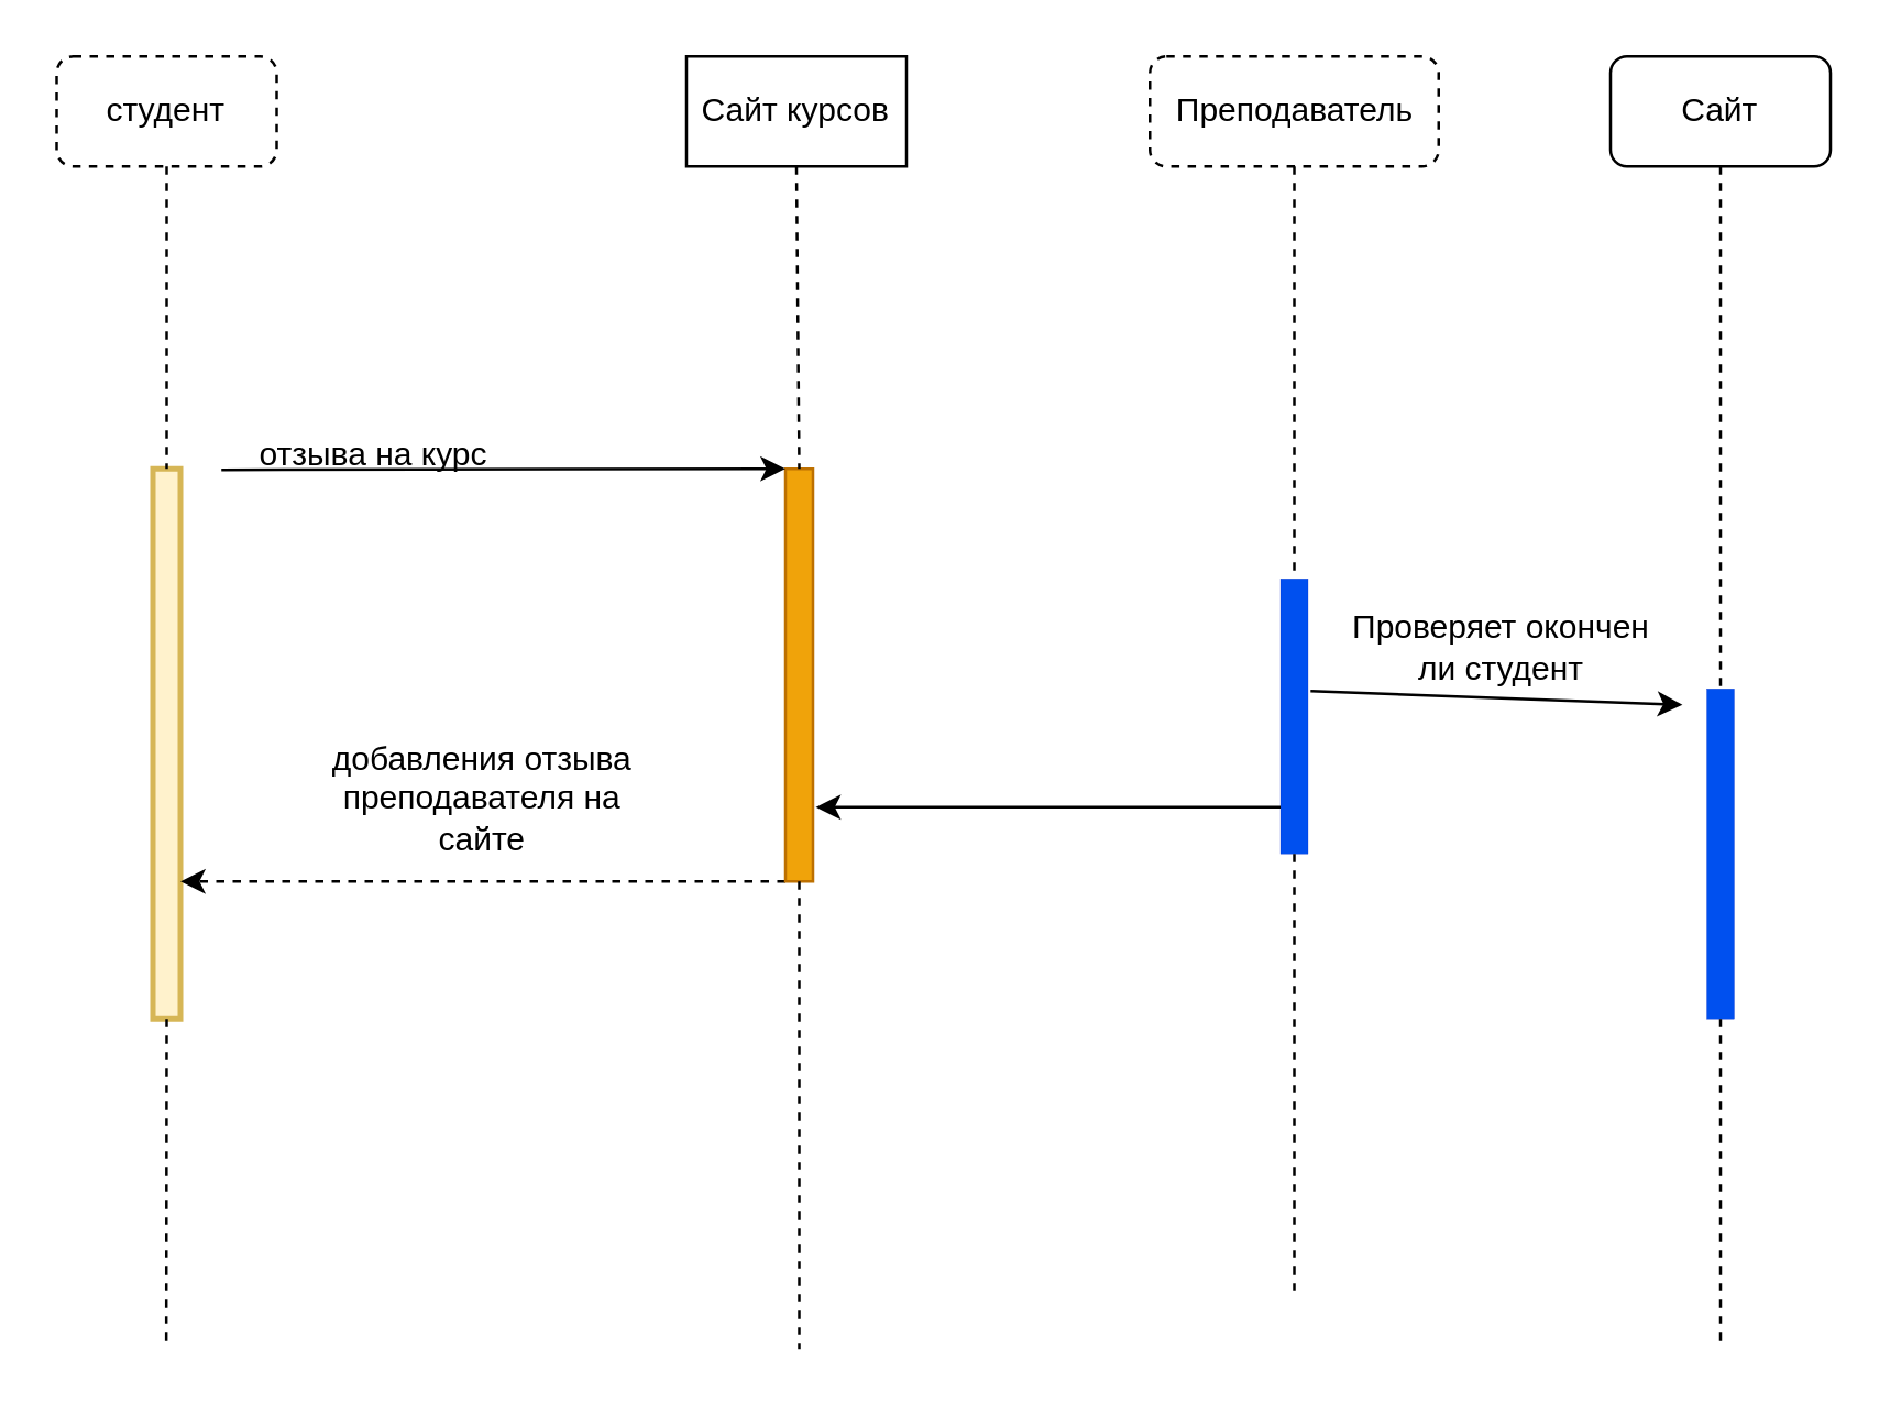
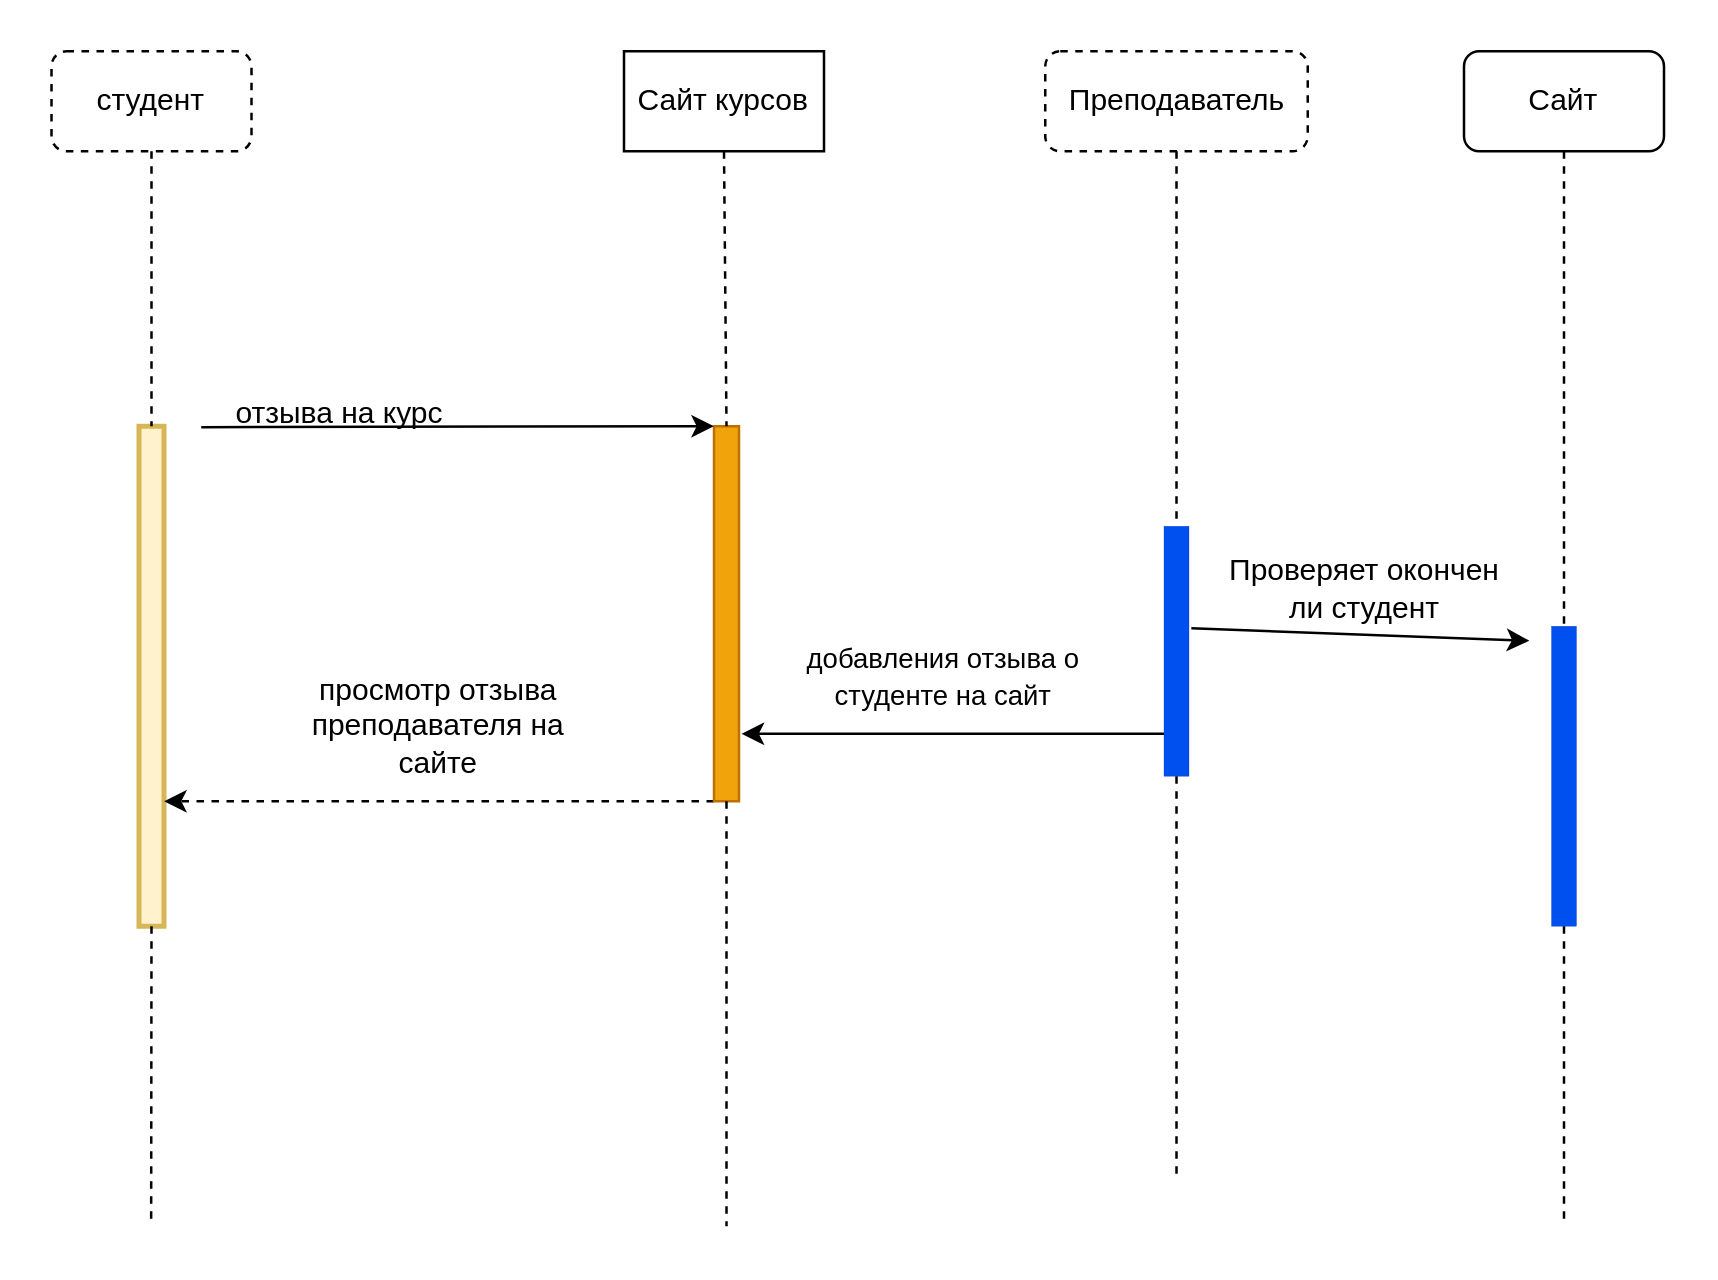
  <mxCell id="0" />
  <mxCell id="1" parent="0" />
  <mxCell id="2" value="" style="rounded=0;whiteSpace=wrap;html=1;fillColor=#fff2cc;strokeColor=#d6b656;strokeWidth=2;" parent="1" vertex="1"><mxGeometry x="55" y="170" width="10" height="200" as="geometry" /></mxCell>
  <mxCell id="3" value="Преподаватель" style="rounded=1;whiteSpace=wrap;html=1;strokeWidth=1;dashed=1;" parent="1" vertex="1"><mxGeometry x="417.5" y="20" width="105" height="40" as="geometry" /></mxCell>
  <mxCell id="4" value="&lt;span style=&quot;color: rgba(0, 0, 0, 0); font-family: monospace; font-size: 0px; text-align: start;&quot;&gt;%3CmxGraphModel%3E%3Croot%3E%3CmxCell%20id%3D%220%22%2F%3E%3CmxCell%20id%3D%221%22%20parent%3D%220%22%2F%3E%3CmxCell%20id%3D%222%22%20value%3D%221.2.%20%D0%9A%D0%BD%D0%B8%D0%B3%D0%B0%20%D0%B8%D0%B4%D0%B5%D1%82%20%D0%B1%D0%B8%D0%B1%D0%BB%D0%B8%D0%BE%D1%82%D0%B5%D0%BA%D0%B0%D1%80%D1%8E%22%20style%3D%22text%3Bhtml%3D1%3Balign%3Dcenter%3BverticalAlign%3Dmiddle%3Bresizable%3D0%3Bpoints%3D%5B%5D%3Bautosize%3D1%3BstrokeColor%3Dnone%3BfillColor%3Dnone%3B%22%20vertex%3D%221%22%20parent%3D%221%22%3E%3CmxGeometry%20x%3D%22375%22%20y%3D%22485%22%20width%3D%22190%22%20height%3D%2230%22%20as%3D%22geometry%22%2F%3E%3C%2FmxCell%3E%3C%2Froot%3E%3C%2FmxGraphModel%3E&lt;/span&gt;&lt;span style=&quot;color: rgba(0, 0, 0, 0); font-family: monospace; font-size: 0px; text-align: start;&quot;&gt;%3CmxGraphModel%3E%3Croot%3E%3CmxCell%20id%3D%220%22%2F%3E%3CmxCell%20id%3D%221%22%20parent%3D%220%22%2F%3E%3CmxCell%20id%3D%222%22%20value%3D%221.2.%20%D0%9A%D0%BD%D0%B8%D0%B3%D0%B0%20%D0%B8%D0%B4%D0%B5%D1%82%20%D0%B1%D0%B8%D0%B1%D0%BB%D0%B8%D0%BE%D1%82%D0%B5%D0%BA%D0%B0%D1%80%D1%8E%22%20style%3D%22text%3Bhtml%3D1%3Balign%3Dcenter%3BverticalAlign%3Dmiddle%3Bresizable%3D0%3Bpoints%3D%5B%5D%3Bautosize%3D1%3BstrokeColor%3Dnone%3BfillColor%3Dnone%3B%22%20vertex%3D%221%22%20parent%3D%221%22%3E%3CmxGeometry%20x%3D%22375%22%20y%3D%22485%22%20width%3D%22190%22%20height%3D%2230%22%20as%3D%22geometry%22%2F%3E%3C%2FmxCell%3E%3C%2Froot%3E%3C%2FmxGraphModel%3E&lt;/span&gt;" style="rounded=0;whiteSpace=wrap;html=1;fillColor=#0050ef;strokeColor=#001DBC;strokeWidth=0;fontColor=#ffffff;" parent="1" vertex="1"><mxGeometry x="465" y="210" width="10" height="100" as="geometry" /></mxCell>
  <mxCell id="5" style="edgeStyle=orthogonalEdgeStyle;rounded=0;orthogonalLoop=1;jettySize=auto;html=1;entryX=1;entryY=0.75;entryDx=0;entryDy=0;dashed=1;" parent="1" source="6" target="2" edge="1"><mxGeometry relative="1" as="geometry"><Array as="points"><mxPoint x="225" y="320" /><mxPoint x="225" y="320" /></Array></mxGeometry></mxCell>
  <mxCell id="6" value="" style="rounded=0;whiteSpace=wrap;html=1;fillColor=#f0a30a;strokeColor=#BD7000;strokeWidth=1;fontColor=#000000;" parent="1" vertex="1"><mxGeometry x="285" y="170" width="10" height="150" as="geometry" /></mxCell>
  <mxCell id="7" value="" style="endArrow=classic;html=1;rounded=0;entryX=0;entryY=0;entryDx=0;entryDy=0;exitX=-0.001;exitY=0.679;exitDx=0;exitDy=0;exitPerimeter=0;" parent="1" source="8" target="6" edge="1"><mxGeometry width="50" height="50" relative="1" as="geometry"><mxPoint x="135" y="250" as="sourcePoint" /><mxPoint x="395" y="280" as="targetPoint" /></mxGeometry></mxCell>
  <mxCell id="8" value="отзыва на курс" style="text;html=1;align=center;verticalAlign=middle;resizable=0;points=[];autosize=1;strokeColor=none;fillColor=none;" parent="1" vertex="1"><mxGeometry x="80" y="150" width="110" height="30" as="geometry" /></mxCell>
  <mxCell id="9" value="" style="endArrow=none;dashed=1;html=1;rounded=0;exitX=0.5;exitY=1;exitDx=0;exitDy=0;entryX=0.5;entryY=0;entryDx=0;entryDy=0;" parent="1" source="14" target="6" edge="1"><mxGeometry width="50" height="50" relative="1" as="geometry"><mxPoint x="295" y="90" as="sourcePoint" /><mxPoint x="295" y="170" as="targetPoint" /></mxGeometry></mxCell>
  <mxCell id="10" value="Сайт" style="rounded=1;whiteSpace=wrap;html=1;strokeWidth=1;" parent="1" vertex="1"><mxGeometry x="585" y="20" width="80" height="40" as="geometry" /></mxCell>
  <mxCell id="11" value="&lt;span style=&quot;color: rgba(0, 0, 0, 0); font-family: monospace; font-size: 0px; text-align: start;&quot;&gt;%3CmxGraphModel%3E%3Croot%3E%3CmxCell%20id%3D%220%22%2F%3E%3CmxCell%20id%3D%221%22%20parent%3D%220%22%2F%3E%3CmxCell%20id%3D%222%22%20value%3D%221.2.%20%D0%9A%D0%BD%D0%B8%D0%B3%D0%B0%20%D0%B8%D0%B4%D0%B5%D1%82%20%D0%B1%D0%B8%D0%B1%D0%BB%D0%B8%D0%BE%D1%82%D0%B5%D0%BA%D0%B0%D1%80%D1%8E%22%20style%3D%22text%3Bhtml%3D1%3Balign%3Dcenter%3BverticalAlign%3Dmiddle%3Bresizable%3D0%3Bpoints%3D%5B%5D%3Bautosize%3D1%3BstrokeColor%3Dnone%3BfillColor%3Dnone%3B%22%20vertex%3D%221%22%20parent%3D%221%22%3E%3CmxGeometry%20x%3D%22375%22%20y%3D%22485%22%20width%3D%22190%22%20height%3D%2230%22%20as%3D%22geometry%22%2F%3E%3C%2FmxCell%3E%3C%2Froot%3E%3C%2FmxGraphModel%3E&lt;/span&gt;&lt;span style=&quot;color: rgba(0, 0, 0, 0); font-family: monospace; font-size: 0px; text-align: start;&quot;&gt;%3CmxGraphModel%3E%3Croot%3E%3CmxCell%20id%3D%220%22%2F%3E%3CmxCell%20id%3D%221%22%20parent%3D%220%22%2F%3E%3CmxCell%20id%3D%222%22%20value%3D%221.2.%20%D0%9A%D0%BD%D0%B8%D0%B3%D0%B0%20%D0%B8%D0%B4%D0%B5%D1%82%20%D0%B1%D0%B8%D0%B1%D0%BB%D0%B8%D0%BE%D1%82%D0%B5%D0%BA%D0%B0%D1%80%D1%8E%22%20style%3D%22text%3Bhtml%3D1%3Balign%3Dcenter%3BverticalAlign%3Dmiddle%3Bresizable%3D0%3Bpoints%3D%5B%5D%3Bautosize%3D1%3BstrokeColor%3Dnone%3BfillColor%3Dnone%3B%22%20vertex%3D%221%22%20parent%3D%221%22%3E%3CmxGeometry%20x%3D%22375%22%20y%3D%22485%22%20width%3D%22190%22%20height%3D%2230%22%20as%3D%22geometry%22%2F%3E%3C%2FmxCell%3E%3C%2Froot%3E%3C%2FmxGraphModel%3E&lt;/span&gt;" style="rounded=0;whiteSpace=wrap;html=1;fillColor=#0050ef;strokeColor=#001DBC;strokeWidth=0;fontColor=#ffffff;" parent="1" vertex="1"><mxGeometry x="620" y="250" width="10" height="120" as="geometry" /></mxCell>
  <mxCell id="12" value="" style="endArrow=classic;html=1;rounded=0;entryX=1.009;entryY=1.02;entryDx=0;entryDy=0;exitX=1.093;exitY=0.408;exitDx=0;exitDy=0;exitPerimeter=0;entryPerimeter=0;" parent="1" source="4" target="13" edge="1"><mxGeometry width="50" height="50" relative="1" as="geometry"><mxPoint x="495" y="390" as="sourcePoint" /><mxPoint x="655" y="400" as="targetPoint" /></mxGeometry></mxCell>
  <mxCell id="13" value="Проверяет окончен &lt;br&gt;ли студент" style="text;html=1;align=center;verticalAlign=middle;resizable=0;points=[];autosize=1;strokeColor=none;fillColor=none;" parent="1" vertex="1"><mxGeometry x="480" y="215" width="130" height="40" as="geometry" /></mxCell>
  <mxCell id="14" value="Сайт курсов" style="whiteSpace=wrap;html=1;strokeWidth=1;rounded=0;" parent="1" vertex="1"><mxGeometry x="249" y="20" width="80" height="40" as="geometry" /></mxCell>
  <mxCell id="15" value="студент" style="rounded=1;whiteSpace=wrap;html=1;strokeWidth=1;dashed=1;" parent="1" vertex="1"><mxGeometry x="20" y="20" width="80" height="40" as="geometry" /></mxCell>
  <mxCell id="16" value="" style="endArrow=none;dashed=1;html=1;rounded=0;exitX=0.5;exitY=1;exitDx=0;exitDy=0;entryX=0.5;entryY=0;entryDx=0;entryDy=0;" parent="1" source="15" target="2" edge="1"><mxGeometry width="50" height="50" relative="1" as="geometry"><mxPoint x="59.41" y="60" as="sourcePoint" /><mxPoint x="60.41" y="170" as="targetPoint" /></mxGeometry></mxCell>
  <mxCell id="17" value="" style="endArrow=none;dashed=1;html=1;rounded=0;exitX=0.5;exitY=1;exitDx=0;exitDy=0;entryX=0.5;entryY=0;entryDx=0;entryDy=0;" parent="1" source="2" edge="1"><mxGeometry width="50" height="50" relative="1" as="geometry"><mxPoint x="59.86" y="380" as="sourcePoint" /><mxPoint x="59.86" y="490" as="targetPoint" /></mxGeometry></mxCell>
  <mxCell id="18" value="" style="endArrow=none;dashed=1;html=1;rounded=0;exitX=0.5;exitY=1;exitDx=0;exitDy=0;entryX=0.5;entryY=0;entryDx=0;entryDy=0;" parent="1" source="3" target="4" edge="1"><mxGeometry width="50" height="50" relative="1" as="geometry"><mxPoint x="470" y="70" as="sourcePoint" /><mxPoint x="471" y="180" as="targetPoint" /></mxGeometry></mxCell>
  <mxCell id="19" value="" style="endArrow=none;dashed=1;html=1;rounded=0;exitX=0.5;exitY=1;exitDx=0;exitDy=0;" parent="1" source="6" edge="1"><mxGeometry width="50" height="50" relative="1" as="geometry"><mxPoint x="285" y="379" as="sourcePoint" /><mxPoint x="290" y="490" as="targetPoint" /></mxGeometry></mxCell>
  <mxCell id="20" value="" style="endArrow=none;dashed=1;html=1;rounded=0;entryX=0.5;entryY=0;entryDx=0;entryDy=0;exitX=0.5;exitY=1;exitDx=0;exitDy=0;" parent="1" source="10" target="11" edge="1"><mxGeometry width="50" height="50" relative="1" as="geometry"><mxPoint x="645" y="80" as="sourcePoint" /><mxPoint x="650" y="230" as="targetPoint" /></mxGeometry></mxCell>
  <mxCell id="21" value="" style="endArrow=none;dashed=1;html=1;rounded=0;exitX=0.5;exitY=1;exitDx=0;exitDy=0;" parent="1" source="11" edge="1"><mxGeometry width="50" height="50" relative="1" as="geometry"><mxPoint x="620" y="400" as="sourcePoint" /><mxPoint x="625" y="490" as="targetPoint" /></mxGeometry></mxCell>
  <mxCell id="22" value="" style="endArrow=none;dashed=1;html=1;rounded=0;exitX=0.5;exitY=1;exitDx=0;exitDy=0;" parent="1" edge="1"><mxGeometry width="50" height="50" relative="1" as="geometry"><mxPoint x="470" y="310" as="sourcePoint" /><mxPoint x="470" y="469" as="targetPoint" /></mxGeometry></mxCell>
  <mxCell id="23" style="edgeStyle=orthogonalEdgeStyle;rounded=0;orthogonalLoop=1;jettySize=auto;html=1;entryX=1.1;entryY=0.82;entryDx=0;entryDy=0;entryPerimeter=0;" parent="1" source="4" target="6" edge="1"><mxGeometry relative="1" as="geometry"><Array as="points"><mxPoint x="425" y="293" /><mxPoint x="425" y="293" /></Array></mxGeometry></mxCell>
- <mxCell id="25" value="добавления отзыва преподавателя на сайте" style="rounded=0;whiteSpace=wrap;html=1;fillColor=none;strokeColor=none;" parent="1" vertex="1"><mxGeometry x="115" y="260" width="120" height="60" as="geometry" /></mxCell>
+ <mxCell id="24" value="&lt;span style=&quot;font-size: 11px; text-wrap-mode: nowrap; background-color: rgb(255, 255, 255);&quot;&gt;добавления отзыва о &lt;br&gt;студенте на сайт&lt;/span&gt;" style="rounded=0;whiteSpace=wrap;html=1;fillColor=none;strokeColor=none;" parent="1" vertex="1"><mxGeometry x="299" y="220" width="156" height="100" as="geometry" /></mxCell>
+ <mxCell id="25" value="просмотр отзыва преподавателя на сайте" style="rounded=0;whiteSpace=wrap;html=1;fillColor=none;strokeColor=none;" parent="1" vertex="1"><mxGeometry x="115" y="260" width="120" height="60" as="geometry" /></mxCell>
